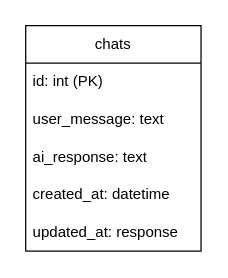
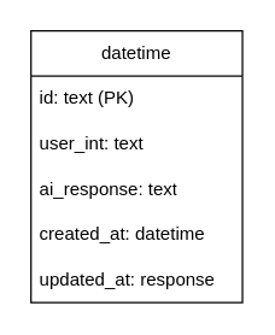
  <mxCell id="0" />
  <mxCell id="1" parent="0" />
- <mxCell id="2" value="chats" style="swimlane;fontStyle=0;childLayout=stackLayout;horizontal=1;startSize=30;horizontalStack=0;resizeParent=1;resizeParentMax=0;resizeLast=0;collapsible=1;marginBottom=0;whiteSpace=wrap;html=1;movable=0;resizable=0;rotatable=0;deletable=0;editable=0;locked=1;connectable=0;" vertex="1" parent="1"><mxGeometry x="20" y="20" width="140" height="180" as="geometry"><mxRectangle x="330" y="260" width="70" height="30" as="alternateBounds" /></mxGeometry></mxCell>
- <mxCell id="3" value="id: int (PK)" style="text;strokeColor=none;fillColor=none;align=left;verticalAlign=middle;spacingLeft=4;spacingRight=4;overflow=hidden;points=[[0,0.5],[1,0.5]];portConstraint=eastwest;rotatable=0;whiteSpace=wrap;html=1;" vertex="1" parent="2"><mxGeometry y="30" width="140" height="30" as="geometry" /></mxCell>
- <mxCell id="4" value="user_message: text" style="text;strokeColor=none;fillColor=none;align=left;verticalAlign=middle;spacingLeft=4;spacingRight=4;overflow=hidden;points=[[0,0.5],[1,0.5]];portConstraint=eastwest;rotatable=0;whiteSpace=wrap;html=1;" vertex="1" parent="2"><mxGeometry y="60" width="140" height="30" as="geometry" /></mxCell>
+ <mxCell id="2" value="datetime" style="swimlane;fontStyle=0;childLayout=stackLayout;horizontal=1;startSize=30;horizontalStack=0;resizeParent=1;resizeParentMax=0;resizeLast=0;collapsible=1;marginBottom=0;whiteSpace=wrap;html=1;movable=0;resizable=0;rotatable=0;deletable=0;editable=0;locked=1;connectable=0;" vertex="1" parent="1"><mxGeometry x="20" y="20" width="140" height="180" as="geometry"><mxRectangle x="330" y="260" width="70" height="30" as="alternateBounds" /></mxGeometry></mxCell>
+ <mxCell id="3" value="id: text (PK)" style="text;strokeColor=none;fillColor=none;align=left;verticalAlign=middle;spacingLeft=4;spacingRight=4;overflow=hidden;points=[[0,0.5],[1,0.5]];portConstraint=eastwest;rotatable=0;whiteSpace=wrap;html=1;" vertex="1" parent="2"><mxGeometry y="30" width="140" height="30" as="geometry" /></mxCell>
+ <mxCell id="4" value="user_int: text" style="text;strokeColor=none;fillColor=none;align=left;verticalAlign=middle;spacingLeft=4;spacingRight=4;overflow=hidden;points=[[0,0.5],[1,0.5]];portConstraint=eastwest;rotatable=0;whiteSpace=wrap;html=1;" vertex="1" parent="2"><mxGeometry y="60" width="140" height="30" as="geometry" /></mxCell>
  <mxCell id="5" value="ai_response: text" style="text;strokeColor=none;fillColor=none;align=left;verticalAlign=middle;spacingLeft=4;spacingRight=4;overflow=hidden;points=[[0,0.5],[1,0.5]];portConstraint=eastwest;rotatable=0;whiteSpace=wrap;html=1;" vertex="1" parent="2"><mxGeometry y="90" width="140" height="30" as="geometry" /></mxCell>
  <mxCell id="6" value="created_at: datetime" style="text;strokeColor=none;fillColor=none;align=left;verticalAlign=middle;spacingLeft=4;spacingRight=4;overflow=hidden;points=[[0,0.5],[1,0.5]];portConstraint=eastwest;rotatable=0;whiteSpace=wrap;html=1;" vertex="1" parent="2"><mxGeometry y="120" width="140" height="30" as="geometry" /></mxCell>
  <mxCell id="7" value="updated_at: response" style="text;strokeColor=none;fillColor=none;align=left;verticalAlign=middle;spacingLeft=4;spacingRight=4;overflow=hidden;points=[[0,0.5],[1,0.5]];portConstraint=eastwest;rotatable=0;whiteSpace=wrap;html=1;" vertex="1" parent="2"><mxGeometry y="150" width="140" height="30" as="geometry" /></mxCell>
